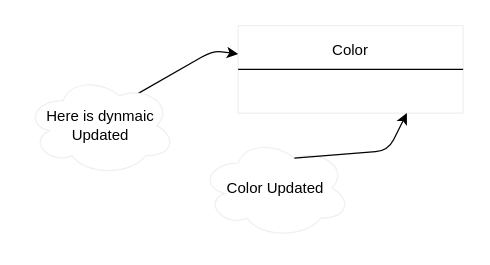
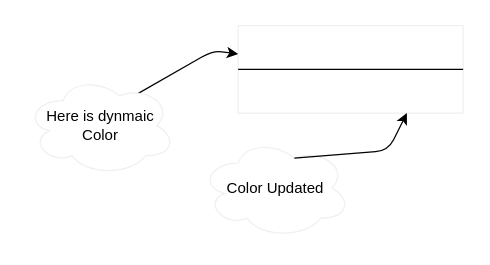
  <mxCell id="0" />
  <mxCell id="1" parent="0" />
  <mxCell id="2" value="" style="rounded=0;whiteSpace=wrap;html=1;strokeColor=#F0F0F0;" parent="1" vertex="1"><mxGeometry x="190" y="20" width="180" height="70" as="geometry" /></mxCell>
  <mxCell id="3" value="" style="endArrow=none;html=1;entryX=1;entryY=0.5;entryDx=0;entryDy=0;exitX=0;exitY=0.5;exitDx=0;exitDy=0;" edge="1" parent="1" source="2" target="2"><mxGeometry width="50" height="50" relative="1" as="geometry"><mxPoint x="260" y="90" as="sourcePoint" /><mxPoint x="310" y="40" as="targetPoint" /></mxGeometry></mxCell>
- <mxCell id="4" value="Color" style="text;strokeColor=none;align=center;fillColor=none;html=1;verticalAlign=middle;whiteSpace=wrap;rounded=0;" vertex="1" parent="1"><mxGeometry x="220" y="20" width="120" height="40" as="geometry" /></mxCell>
  <mxCell id="5" value="" style="endArrow=classic;html=1;" edge="1" parent="1" target="2"><mxGeometry width="50" height="50" relative="1" as="geometry"><mxPoint x="100" y="80" as="sourcePoint" /><mxPoint x="310" y="40" as="targetPoint" /><Array as="points"><mxPoint x="170" y="40" /></Array></mxGeometry></mxCell>
- <mxCell id="6" value="Here is dynmaic Updated" style="ellipse;shape=cloud;whiteSpace=wrap;html=1;strokeColor=#F0F0F0;" vertex="1" parent="1"><mxGeometry y="60" width="120" height="80" as="geometry" x="20" /></mxCell>
+ <mxCell id="6" value="Here is dynmaic Color" style="ellipse;shape=cloud;whiteSpace=wrap;html=1;strokeColor=#F0F0F0;" vertex="1" parent="1"><mxGeometry y="60" width="120" height="80" as="geometry" x="20" /></mxCell>
  <mxCell id="7" value="Color Updated" style="ellipse;shape=cloud;whiteSpace=wrap;html=1;strokeColor=#F0F0F0;" vertex="1" parent="1"><mxGeometry x="160" y="110" width="120" height="80" as="geometry" /></mxCell>
  <mxCell id="8" value="" style="endArrow=classic;html=1;entryX=0.75;entryY=1;entryDx=0;entryDy=0;exitX=0.625;exitY=0.2;exitDx=0;exitDy=0;exitPerimeter=0;" edge="1" parent="1" source="7" target="2"><mxGeometry width="50" height="50" relative="1" as="geometry"><mxPoint x="190" y="230" as="sourcePoint" /><mxPoint x="240" y="180" as="targetPoint" /><Array as="points"><mxPoint x="310" y="120" /></Array></mxGeometry></mxCell>
